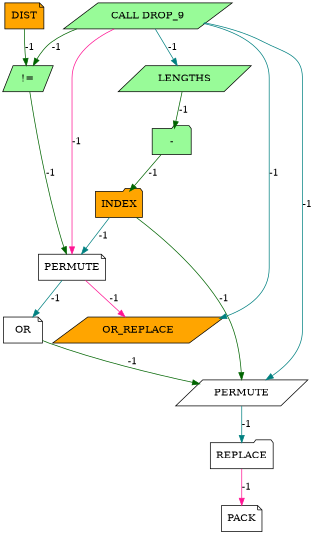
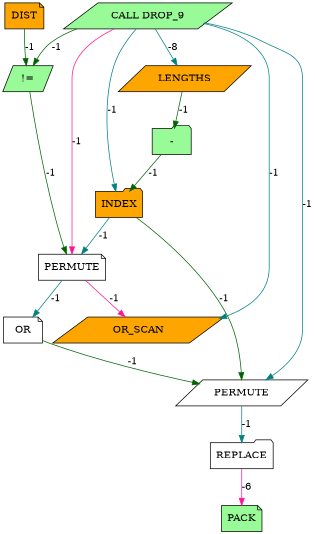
  digraph {
    node [cost=0 fillcolor=orange shape=parallelogram style=filled]
    edge [color=darkgreen cost=-1]
    n1 [label=DIST shape=note]
    n2 [fillcolor=palegreen label="!="]
    n3 [fillcolor=white label=PERMUTE shape=note]
    n4 [fillcolor=palegreen label="-" shape=folder]
    n5 [label=INDEX shape=folder]
    n6 [fillcolor=white label=PERMUTE]
    n7 [fillcolor=white label=OR shape=note]
-   n8 [label=OR_REPLACE]
+   n8 [label=OR_SCAN]
    n9 [fillcolor=white label=REPLACE shape=folder]
    n10 [fillcolor=palegreen label="CALL DROP_9"]
-   n11 [fillcolor=palegreen label=LENGTHS]
-   n12 [fillcolor=white label=PACK shape=note]
+   n11 [label=LENGTHS]
+   n12 [fillcolor=palegreen label=PACK shape=note]
    n1 -> n2 [label=-1]
    n2 -> n3 [label=-1]
    n3 -> n7 [color=teal label=-1]
    n3 -> n8 [color=deeppink label=-1]
    n4 -> n5 [label=-1]
    n5 -> n3 [color=teal label=-1]
    n5 -> n6 [label=-1]
    n6 -> n9 [color=teal label=-1]
    n7 -> n6 [label=-1]
-   n9 -> n12 [color=deeppink label=-1]
+   n9 -> n12 [color=deeppink label=-6]
    n10 -> n2 [label=-1]
    n10 -> n3 [color=deeppink label=-1]
+   n10 -> n5 [color=teal label=-1]
    n10 -> n6 [color=teal label=-1]
    n10 -> n8 [color=teal label=-1]
-   n10 -> n11 [color=teal label=-1]
+   n10 -> n11 [color=teal label=-8]
    n11 -> n4 [label=-1]
  }
